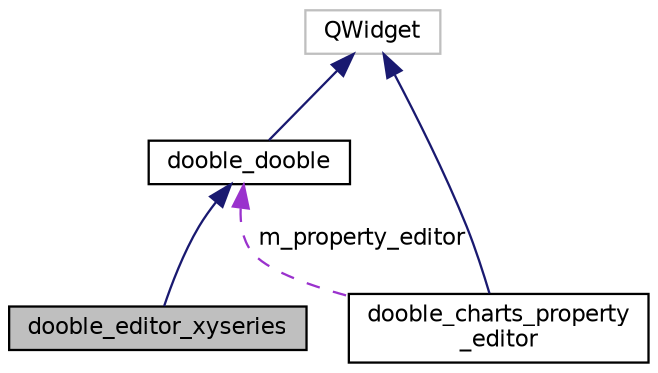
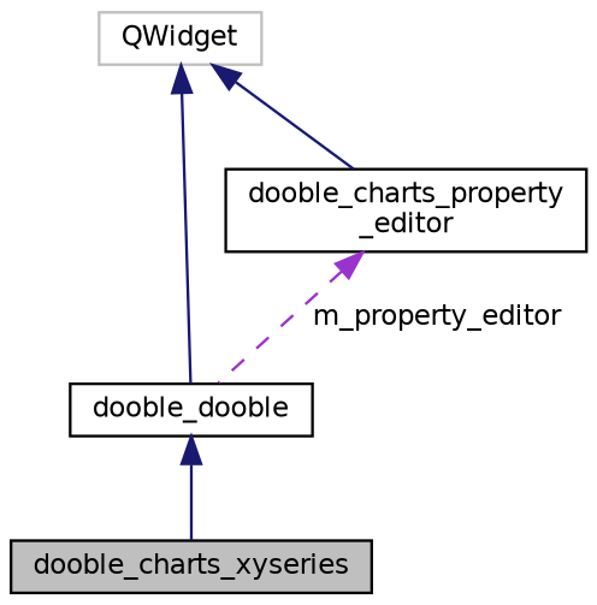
  digraph {
    node [color=black fillcolor=white fontname=Helvetica fontsize=10 shape=record style=filled]
    edge [color=midnightblue dir=back fontname=Helvetica fontsize=10 labelfontname=Helvetica labelfontsize=10 style=solid]
-   n1 [fillcolor=grey75 fontcolor=black height=0.2 label=dooble_editor_xyseries width=0.4]
+   n1 [fillcolor=grey75 fontcolor=black height=0.2 label=dooble_charts_xyseries width=0.4]
    n2 [height=0.2 label=dooble_dooble width=0.4]
    n3 [color=grey75 height=0.2 label=QWidget width=0.4]
    n4 [height=0.2 label="dooble_charts_property\l_editor" width=0.4]
    n2 -> n1
    n3 -> n2
    n3 -> n4
-   n2 -> n4 [color=darkorchid3 label=" m_property_editor" style=dashed]
+   n4 -> n2 [color=darkorchid3 label=" m_property_editor" style=dashed]
  }
